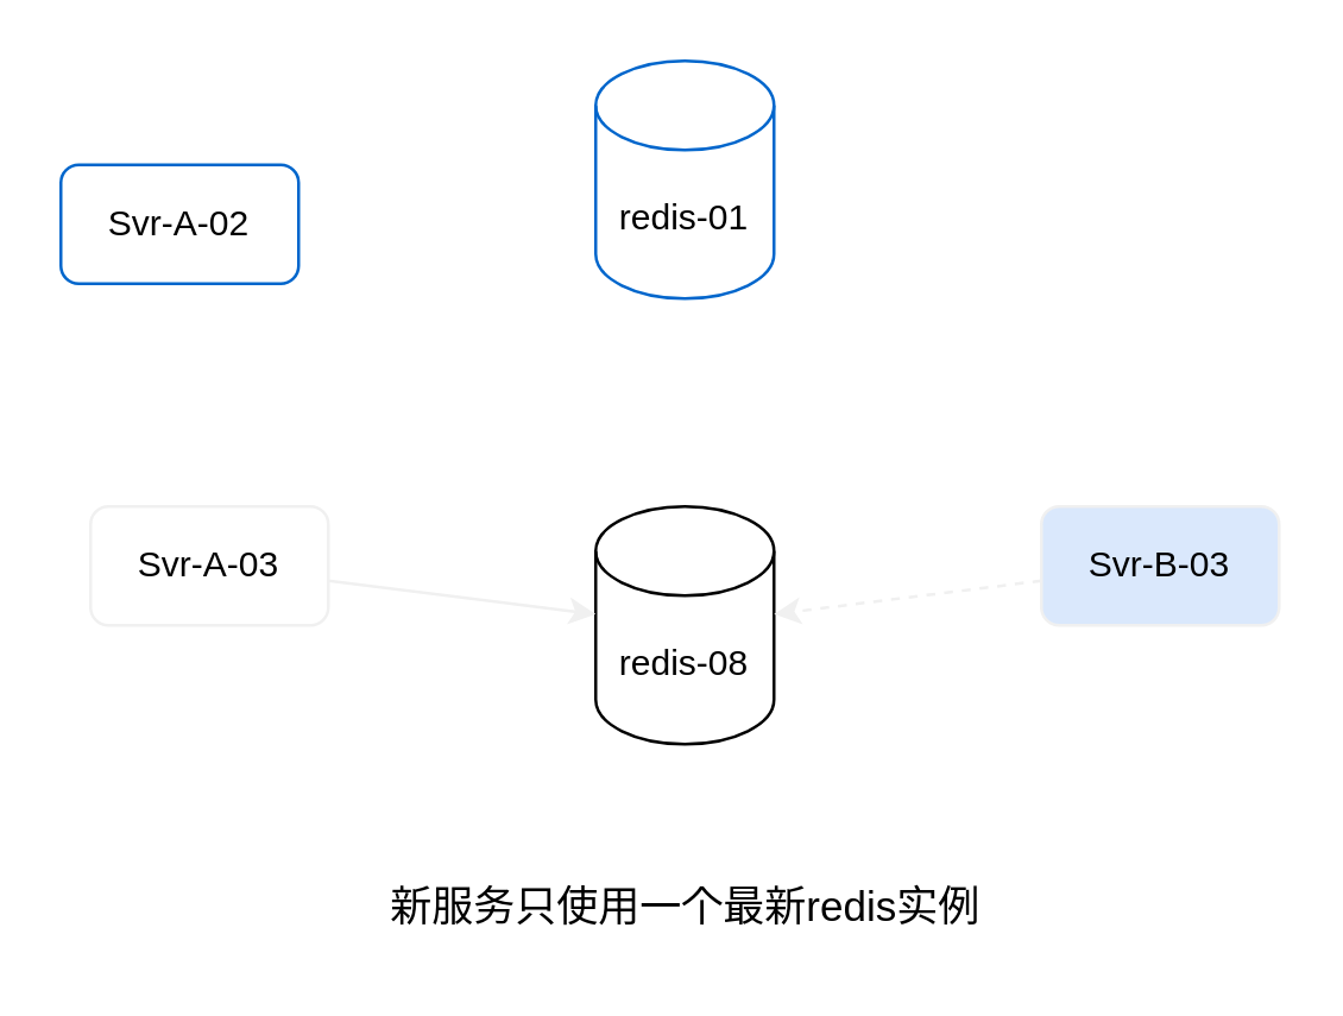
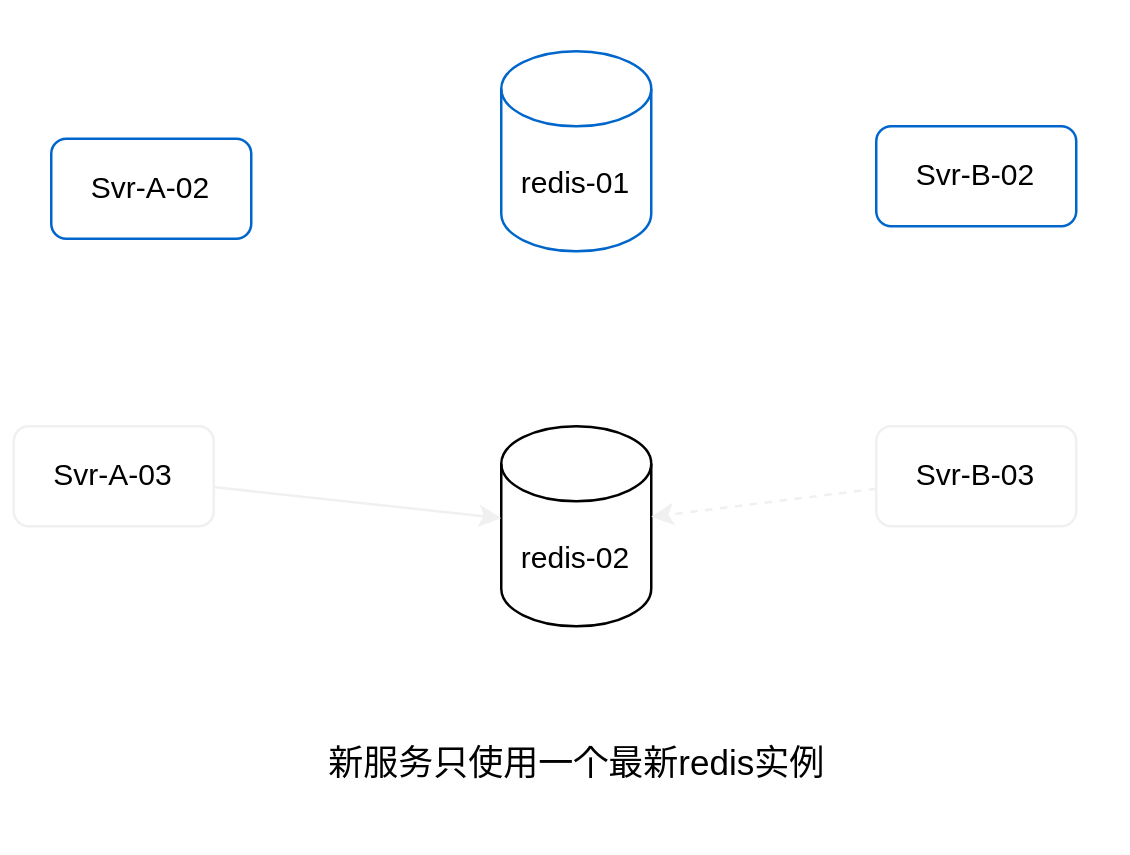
  <mxCell id="0" />
  <mxCell id="1" parent="0" />
  <mxCell id="2" value="redis-01" style="shape=cylinder3;whiteSpace=wrap;html=1;boundedLbl=1;backgroundOutline=1;size=15;strokeColor=#0066CC;" parent="1" vertex="1"><mxGeometry x="200" y="20" width="60" height="80" as="geometry" /></mxCell>
  <mxCell id="3" value="新服务只使用一个最新redis实例" style="text;html=1;align=center;verticalAlign=middle;resizable=0;points=[];autosize=1;strokeColor=none;fillColor=none;fontSize=14;" parent="1" vertex="1"><mxGeometry x="120" y="290" width="220" height="30" as="geometry" /></mxCell>
- <mxCell id="4" value="redis-08" style="shape=cylinder3;whiteSpace=wrap;html=1;boundedLbl=1;backgroundOutline=1;size=15;" parent="1" vertex="1"><mxGeometry x="200" y="170" width="60" height="80" as="geometry" /></mxCell>
+ <mxCell id="4" value="redis-02" style="shape=cylinder3;whiteSpace=wrap;html=1;boundedLbl=1;backgroundOutline=1;size=15;" parent="1" vertex="1"><mxGeometry x="200" y="170" width="60" height="80" as="geometry" /></mxCell>
  <mxCell id="5" value="Svr-A-02" style="rounded=1;whiteSpace=wrap;html=1;strokeColor=#0066CC;" parent="1" vertex="1"><mxGeometry x="20" y="55" width="80" height="40" as="geometry" /></mxCell>
+ <mxCell id="6" value="Svr-B-02" style="rounded=1;whiteSpace=wrap;html=1;strokeColor=#0066CC;" parent="1" vertex="1"><mxGeometry x="350" y="50" width="80" height="40" as="geometry" /></mxCell>
  <mxCell id="7" value="" style="edgeStyle=none;html=1;strokeColor=#F0F0F0;" parent="1" source="8" target="4" edge="1"><mxGeometry relative="1" as="geometry" /></mxCell>
- <mxCell id="8" value="Svr-A-03" style="rounded=1;whiteSpace=wrap;html=1;strokeColor=#F0F0F0;" parent="1" vertex="1"><mxGeometry x="30" y="170" width="80" height="40" as="geometry" /></mxCell>
+ <mxCell id="8" value="Svr-A-03" style="rounded=1;whiteSpace=wrap;html=1;strokeColor=#F0F0F0;" parent="1" vertex="1"><mxGeometry x="5" y="170" width="80" height="40" as="geometry" /></mxCell>
  <mxCell id="9" value="" style="edgeStyle=none;html=1;strokeColor=#F0F0F0;dashed=1;" parent="1" source="10" target="4" edge="1"><mxGeometry relative="1" as="geometry" /></mxCell>
- <mxCell id="10" value="Svr-B-03" style="rounded=1;whiteSpace=wrap;html=1;strokeColor=#F0F0F0;fillColor=#dae8fc;" parent="1" vertex="1"><mxGeometry x="350" y="170" width="80" height="40" as="geometry" /></mxCell>
+ <mxCell id="10" value="Svr-B-03" style="rounded=1;whiteSpace=wrap;html=1;strokeColor=#F0F0F0;" parent="1" vertex="1"><mxGeometry x="350" y="170" width="80" height="40" as="geometry" /></mxCell>
